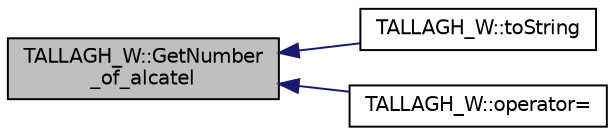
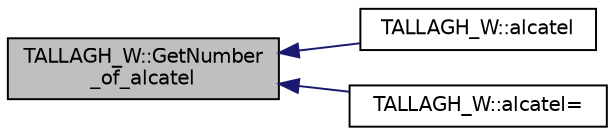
  digraph {
    rankdir=LR
    node [color=black fillcolor=white fontname=Helvetica fontsize=10 shape=record style=filled]
    edge [color=midnightblue dir=back fontname=Helvetica fontsize=10 labelfontname=Helvetica labelfontsize=10 style=solid]
    n1 [fillcolor=grey75 fontcolor=black height=0.2 label="TALLAGH_W::GetNumber\l_of_alcatel" width=0.4]
-   n2 [height=0.2 label="TALLAGH_W::toString" width=0.4]
-   n3 [height=0.2 label="TALLAGH_W::operator=" width=0.4]
+   n2 [height=0.2 label="TALLAGH_W::alcatel" width=0.4]
+   n3 [height=0.2 label="TALLAGH_W::alcatel=" width=0.4]
    n1 -> n2
    n1 -> n3
  }
